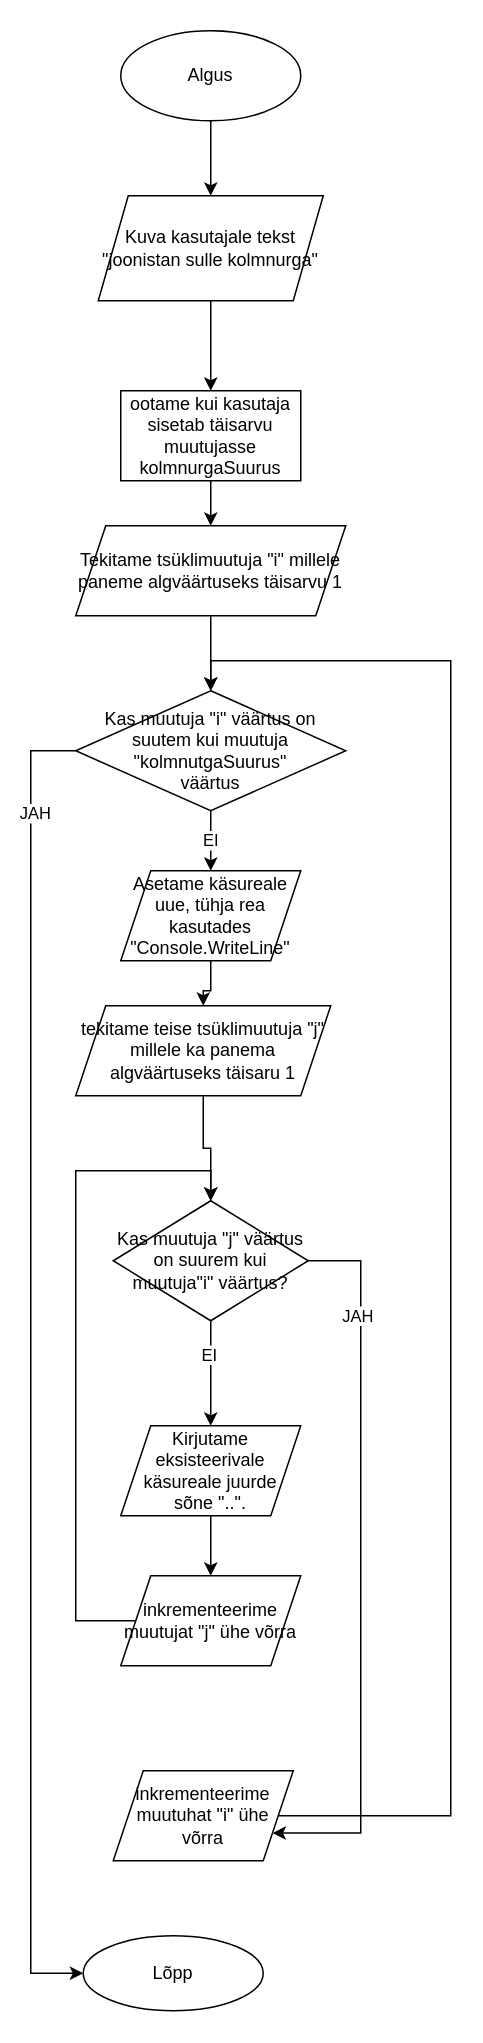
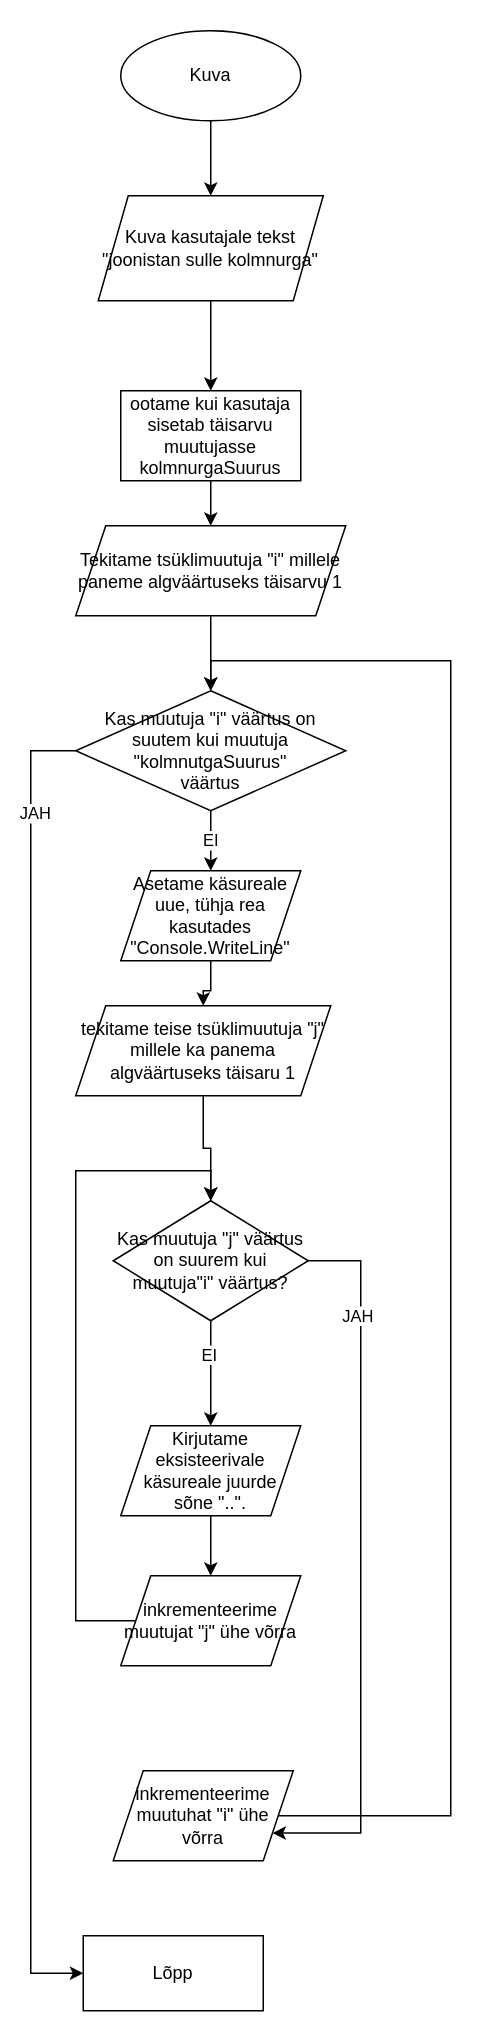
  <mxCell id="0" />
  <mxCell id="1" parent="0" />
  <mxCell id="2" style="edgeStyle=orthogonalEdgeStyle;rounded=0;orthogonalLoop=1;jettySize=auto;html=1;" edge="1" parent="1" source="3" target="5"><mxGeometry relative="1" as="geometry" /></mxCell>
- <mxCell id="3" value="Algus" style="ellipse;whiteSpace=wrap;html=1;" vertex="1" parent="1"><mxGeometry x="80" y="20" width="120" height="60" as="geometry" /></mxCell>
+ <mxCell id="3" value="Kuva" style="ellipse;whiteSpace=wrap;html=1;" vertex="1" parent="1"><mxGeometry x="80" y="20" width="120" height="60" as="geometry" /></mxCell>
  <mxCell id="4" style="edgeStyle=orthogonalEdgeStyle;rounded=0;orthogonalLoop=1;jettySize=auto;html=1;" edge="1" parent="1" source="5" target="7"><mxGeometry relative="1" as="geometry" /></mxCell>
  <mxCell id="5" value="Kuva kasutajale tekst &quot;joonistan sulle kolmnurga&quot;" style="shape=parallelogram;perimeter=parallelogramPerimeter;whiteSpace=wrap;html=1;fixedSize=1;" vertex="1" parent="1"><mxGeometry x="65" y="130" width="150" height="70" as="geometry" /></mxCell>
  <mxCell id="6" style="edgeStyle=orthogonalEdgeStyle;rounded=0;orthogonalLoop=1;jettySize=auto;html=1;entryX=0.5;entryY=0;entryDx=0;entryDy=0;" edge="1" parent="1" source="7" target="9"><mxGeometry relative="1" as="geometry" /></mxCell>
  <mxCell id="7" value="ootame kui kasutaja sisetab täisarvu muutujasse kolmnurgaSuurus" style="rounded=0;whiteSpace=wrap;html=1;" vertex="1" parent="1"><mxGeometry x="80" y="260" width="120" height="60" as="geometry" /></mxCell>
  <mxCell id="8" style="edgeStyle=orthogonalEdgeStyle;rounded=0;orthogonalLoop=1;jettySize=auto;html=1;" edge="1" parent="1" source="9" target="13"><mxGeometry relative="1" as="geometry" /></mxCell>
  <mxCell id="9" value="Tekitame tsüklimuutuja &quot;i&quot; millele paneme algväärtuseks täisarvu 1" style="shape=parallelogram;perimeter=parallelogramPerimeter;whiteSpace=wrap;html=1;fixedSize=1;" vertex="1" parent="1"><mxGeometry x="50" y="350" width="180" height="60" as="geometry" /></mxCell>
  <mxCell id="10" value="EI" style="edgeStyle=orthogonalEdgeStyle;rounded=0;orthogonalLoop=1;jettySize=auto;html=1;" edge="1" parent="1" source="13" target="15"><mxGeometry relative="1" as="geometry"><Array as="points"><mxPoint x="140" y="560" /><mxPoint x="140" y="560" /></Array></mxGeometry></mxCell>
  <mxCell id="11" style="edgeStyle=orthogonalEdgeStyle;rounded=0;orthogonalLoop=1;jettySize=auto;html=1;entryX=0;entryY=0.5;entryDx=0;entryDy=0;" edge="1" parent="1" source="13" target="16"><mxGeometry relative="1" as="geometry"><Array as="points"><mxPoint x="20" y="500" /><mxPoint x="20" y="1315" /></Array></mxGeometry></mxCell>
  <mxCell id="12" value="JAH" style="edgeLabel;html=1;align=center;verticalAlign=middle;resizable=0;points=[];" vertex="1" connectable="0" parent="11"><mxGeometry x="-0.839" y="2" relative="1" as="geometry"><mxPoint as="offset" /></mxGeometry></mxCell>
  <mxCell id="13" value="Kas muutuja &quot;i&quot; väärtus on suutem kui muutuja &quot;kolmnutgaSuurus&quot;&lt;div&gt;väärtus&lt;/div&gt;" style="rhombus;whiteSpace=wrap;html=1;" vertex="1" parent="1"><mxGeometry x="50" y="460" width="180" height="80" as="geometry" /></mxCell>
  <mxCell id="14" style="edgeStyle=orthogonalEdgeStyle;rounded=0;orthogonalLoop=1;jettySize=auto;html=1;" edge="1" parent="1" source="15" target="18"><mxGeometry relative="1" as="geometry" /></mxCell>
  <mxCell id="15" value="Asetame käsureale uue, tühja rea kasutades &quot;Console.WriteLine&quot;" style="shape=parallelogram;perimeter=parallelogramPerimeter;whiteSpace=wrap;html=1;fixedSize=1;" vertex="1" parent="1"><mxGeometry x="80" y="580" width="120" height="60" as="geometry" /></mxCell>
- <mxCell id="16" value="Lõpp" style="ellipse;whiteSpace=wrap;html=1;" vertex="1" parent="1"><mxGeometry x="55" y="1290" width="120" height="50" as="geometry" /></mxCell>
+ <mxCell id="16" value="Lõpp" style="whiteSpace=wrap;html=1;rounded=0;" vertex="1" parent="1"><mxGeometry x="55" y="1290" width="120" height="50" as="geometry" /></mxCell>
  <mxCell id="17" style="edgeStyle=orthogonalEdgeStyle;rounded=0;orthogonalLoop=1;jettySize=auto;html=1;" edge="1" parent="1" source="18" target="23"><mxGeometry relative="1" as="geometry" /></mxCell>
  <mxCell id="18" value="tekitame teise tsüklimuutuja &quot;j&quot; millele ka panema algväärtuseks täisaru 1" style="shape=parallelogram;perimeter=parallelogramPerimeter;whiteSpace=wrap;html=1;fixedSize=1;" vertex="1" parent="1"><mxGeometry x="50" y="670" width="170" height="60" as="geometry" /></mxCell>
  <mxCell id="19" style="edgeStyle=orthogonalEdgeStyle;rounded=0;orthogonalLoop=1;jettySize=auto;html=1;" edge="1" parent="1" source="23" target="25"><mxGeometry relative="1" as="geometry" /></mxCell>
  <mxCell id="20" value="EI" style="edgeLabel;html=1;align=center;verticalAlign=middle;resizable=0;points=[];" vertex="1" connectable="0" parent="19"><mxGeometry x="-0.371" y="-2" relative="1" as="geometry"><mxPoint as="offset" /></mxGeometry></mxCell>
  <mxCell id="21" style="edgeStyle=orthogonalEdgeStyle;rounded=0;orthogonalLoop=1;jettySize=auto;html=1;entryX=1;entryY=0.75;entryDx=0;entryDy=0;" edge="1" parent="1" source="23" target="29"><mxGeometry relative="1" as="geometry"><Array as="points"><mxPoint x="240" y="840" /><mxPoint x="240" y="1222" /></Array></mxGeometry></mxCell>
  <mxCell id="22" value="JAH" style="edgeLabel;html=1;align=center;verticalAlign=middle;resizable=0;points=[];" vertex="1" connectable="0" parent="21"><mxGeometry x="-0.703" y="-3" relative="1" as="geometry"><mxPoint as="offset" /></mxGeometry></mxCell>
  <mxCell id="23" value="Kas muutuja &quot;j&quot; väärtus on suurem kui muutuja&quot;i&quot; väärtus?" style="rhombus;whiteSpace=wrap;html=1;" vertex="1" parent="1"><mxGeometry x="75" y="800" width="130" height="80" as="geometry" /></mxCell>
  <mxCell id="24" style="edgeStyle=orthogonalEdgeStyle;rounded=0;orthogonalLoop=1;jettySize=auto;html=1;" edge="1" parent="1" source="25" target="27"><mxGeometry relative="1" as="geometry" /></mxCell>
  <mxCell id="25" value="Kirjutame eksisteerivale käsureale juurde sõne &quot;..&quot;." style="shape=parallelogram;perimeter=parallelogramPerimeter;whiteSpace=wrap;html=1;fixedSize=1;" vertex="1" parent="1"><mxGeometry x="80" y="950" width="120" height="60" as="geometry" /></mxCell>
  <mxCell id="26" style="edgeStyle=orthogonalEdgeStyle;rounded=0;orthogonalLoop=1;jettySize=auto;html=1;entryX=0.5;entryY=0;entryDx=0;entryDy=0;" edge="1" parent="1" source="27" target="23"><mxGeometry relative="1" as="geometry"><Array as="points"><mxPoint x="50" y="1080" /><mxPoint x="50" y="780" /><mxPoint x="140" y="780" /></Array></mxGeometry></mxCell>
  <mxCell id="27" value="inkrementeerime muutujat &quot;j&quot; ühe võrra" style="shape=parallelogram;perimeter=parallelogramPerimeter;whiteSpace=wrap;html=1;fixedSize=1;" vertex="1" parent="1"><mxGeometry x="80" y="1050" width="120" height="60" as="geometry" /></mxCell>
  <mxCell id="28" style="edgeStyle=orthogonalEdgeStyle;rounded=0;orthogonalLoop=1;jettySize=auto;html=1;entryX=0.5;entryY=0;entryDx=0;entryDy=0;" edge="1" parent="1" source="29" target="13"><mxGeometry relative="1" as="geometry"><Array as="points"><mxPoint x="300" y="1210" /><mxPoint x="300" y="440" /><mxPoint x="140" y="440" /></Array></mxGeometry></mxCell>
  <mxCell id="29" value="inkrementeerime muutuhat &quot;i&quot; ühe võrra" style="shape=parallelogram;perimeter=parallelogramPerimeter;whiteSpace=wrap;html=1;fixedSize=1;" vertex="1" parent="1"><mxGeometry x="75" y="1180" width="120" height="60" as="geometry" /></mxCell>
